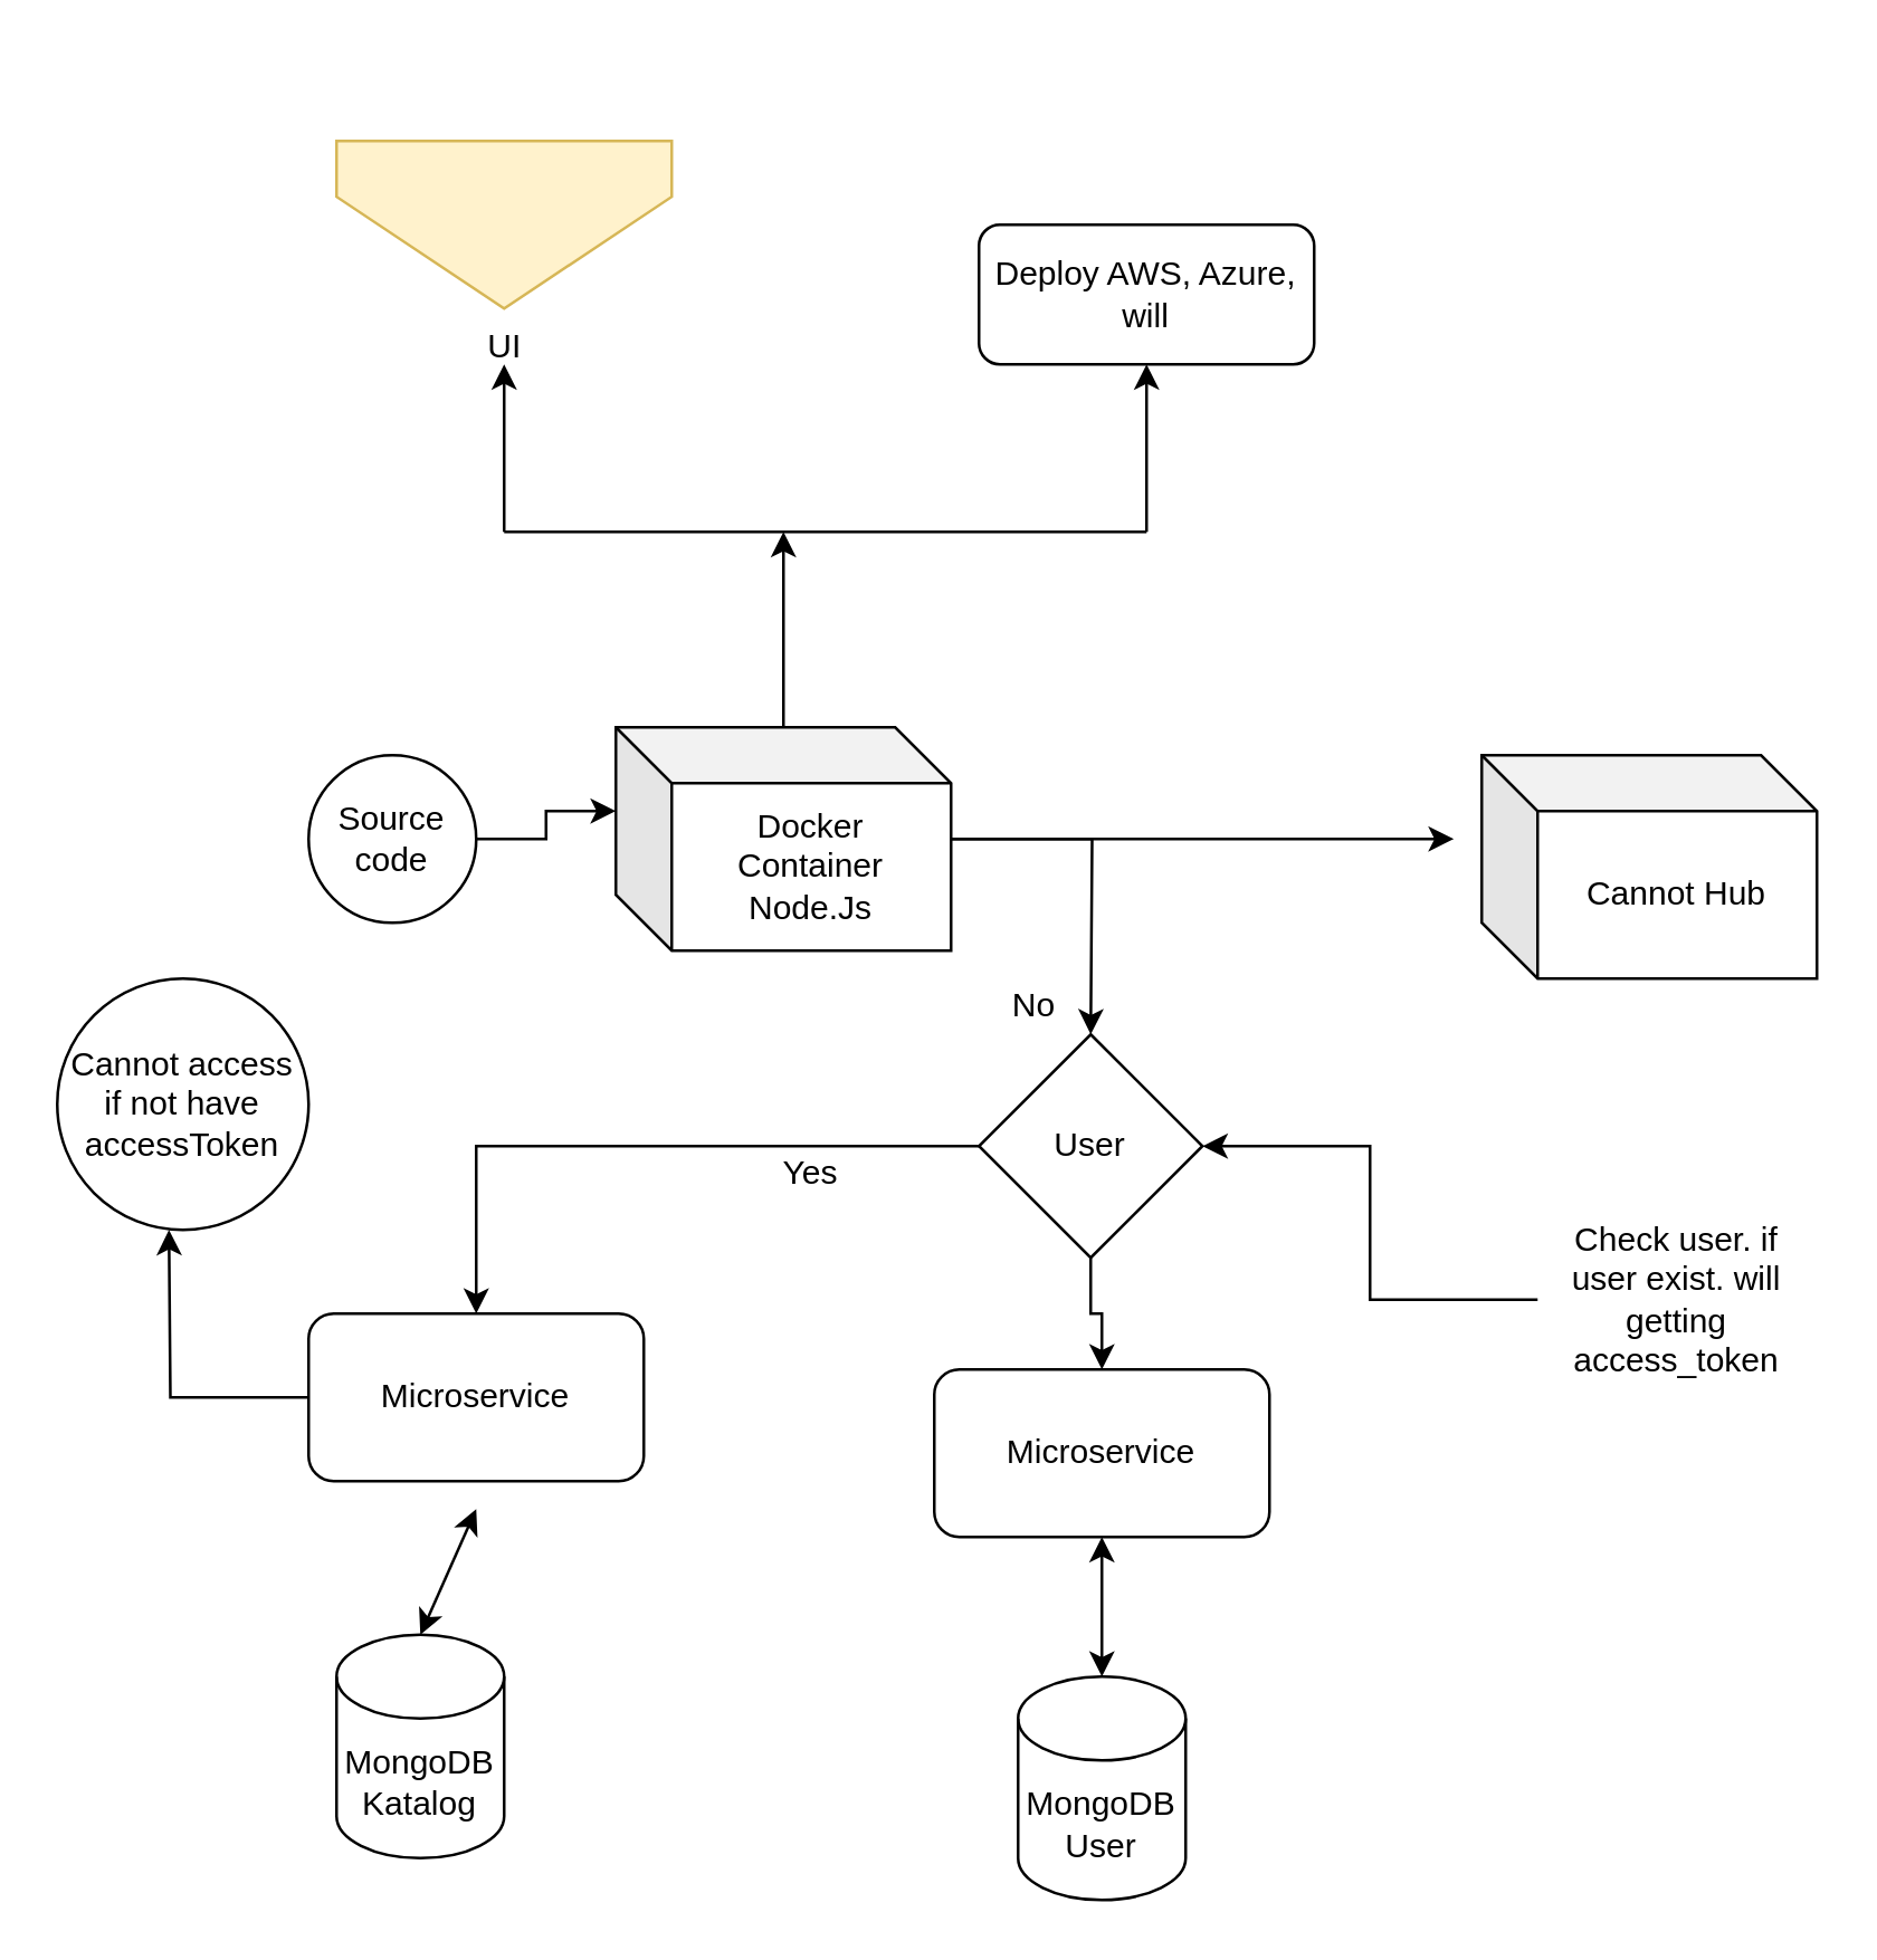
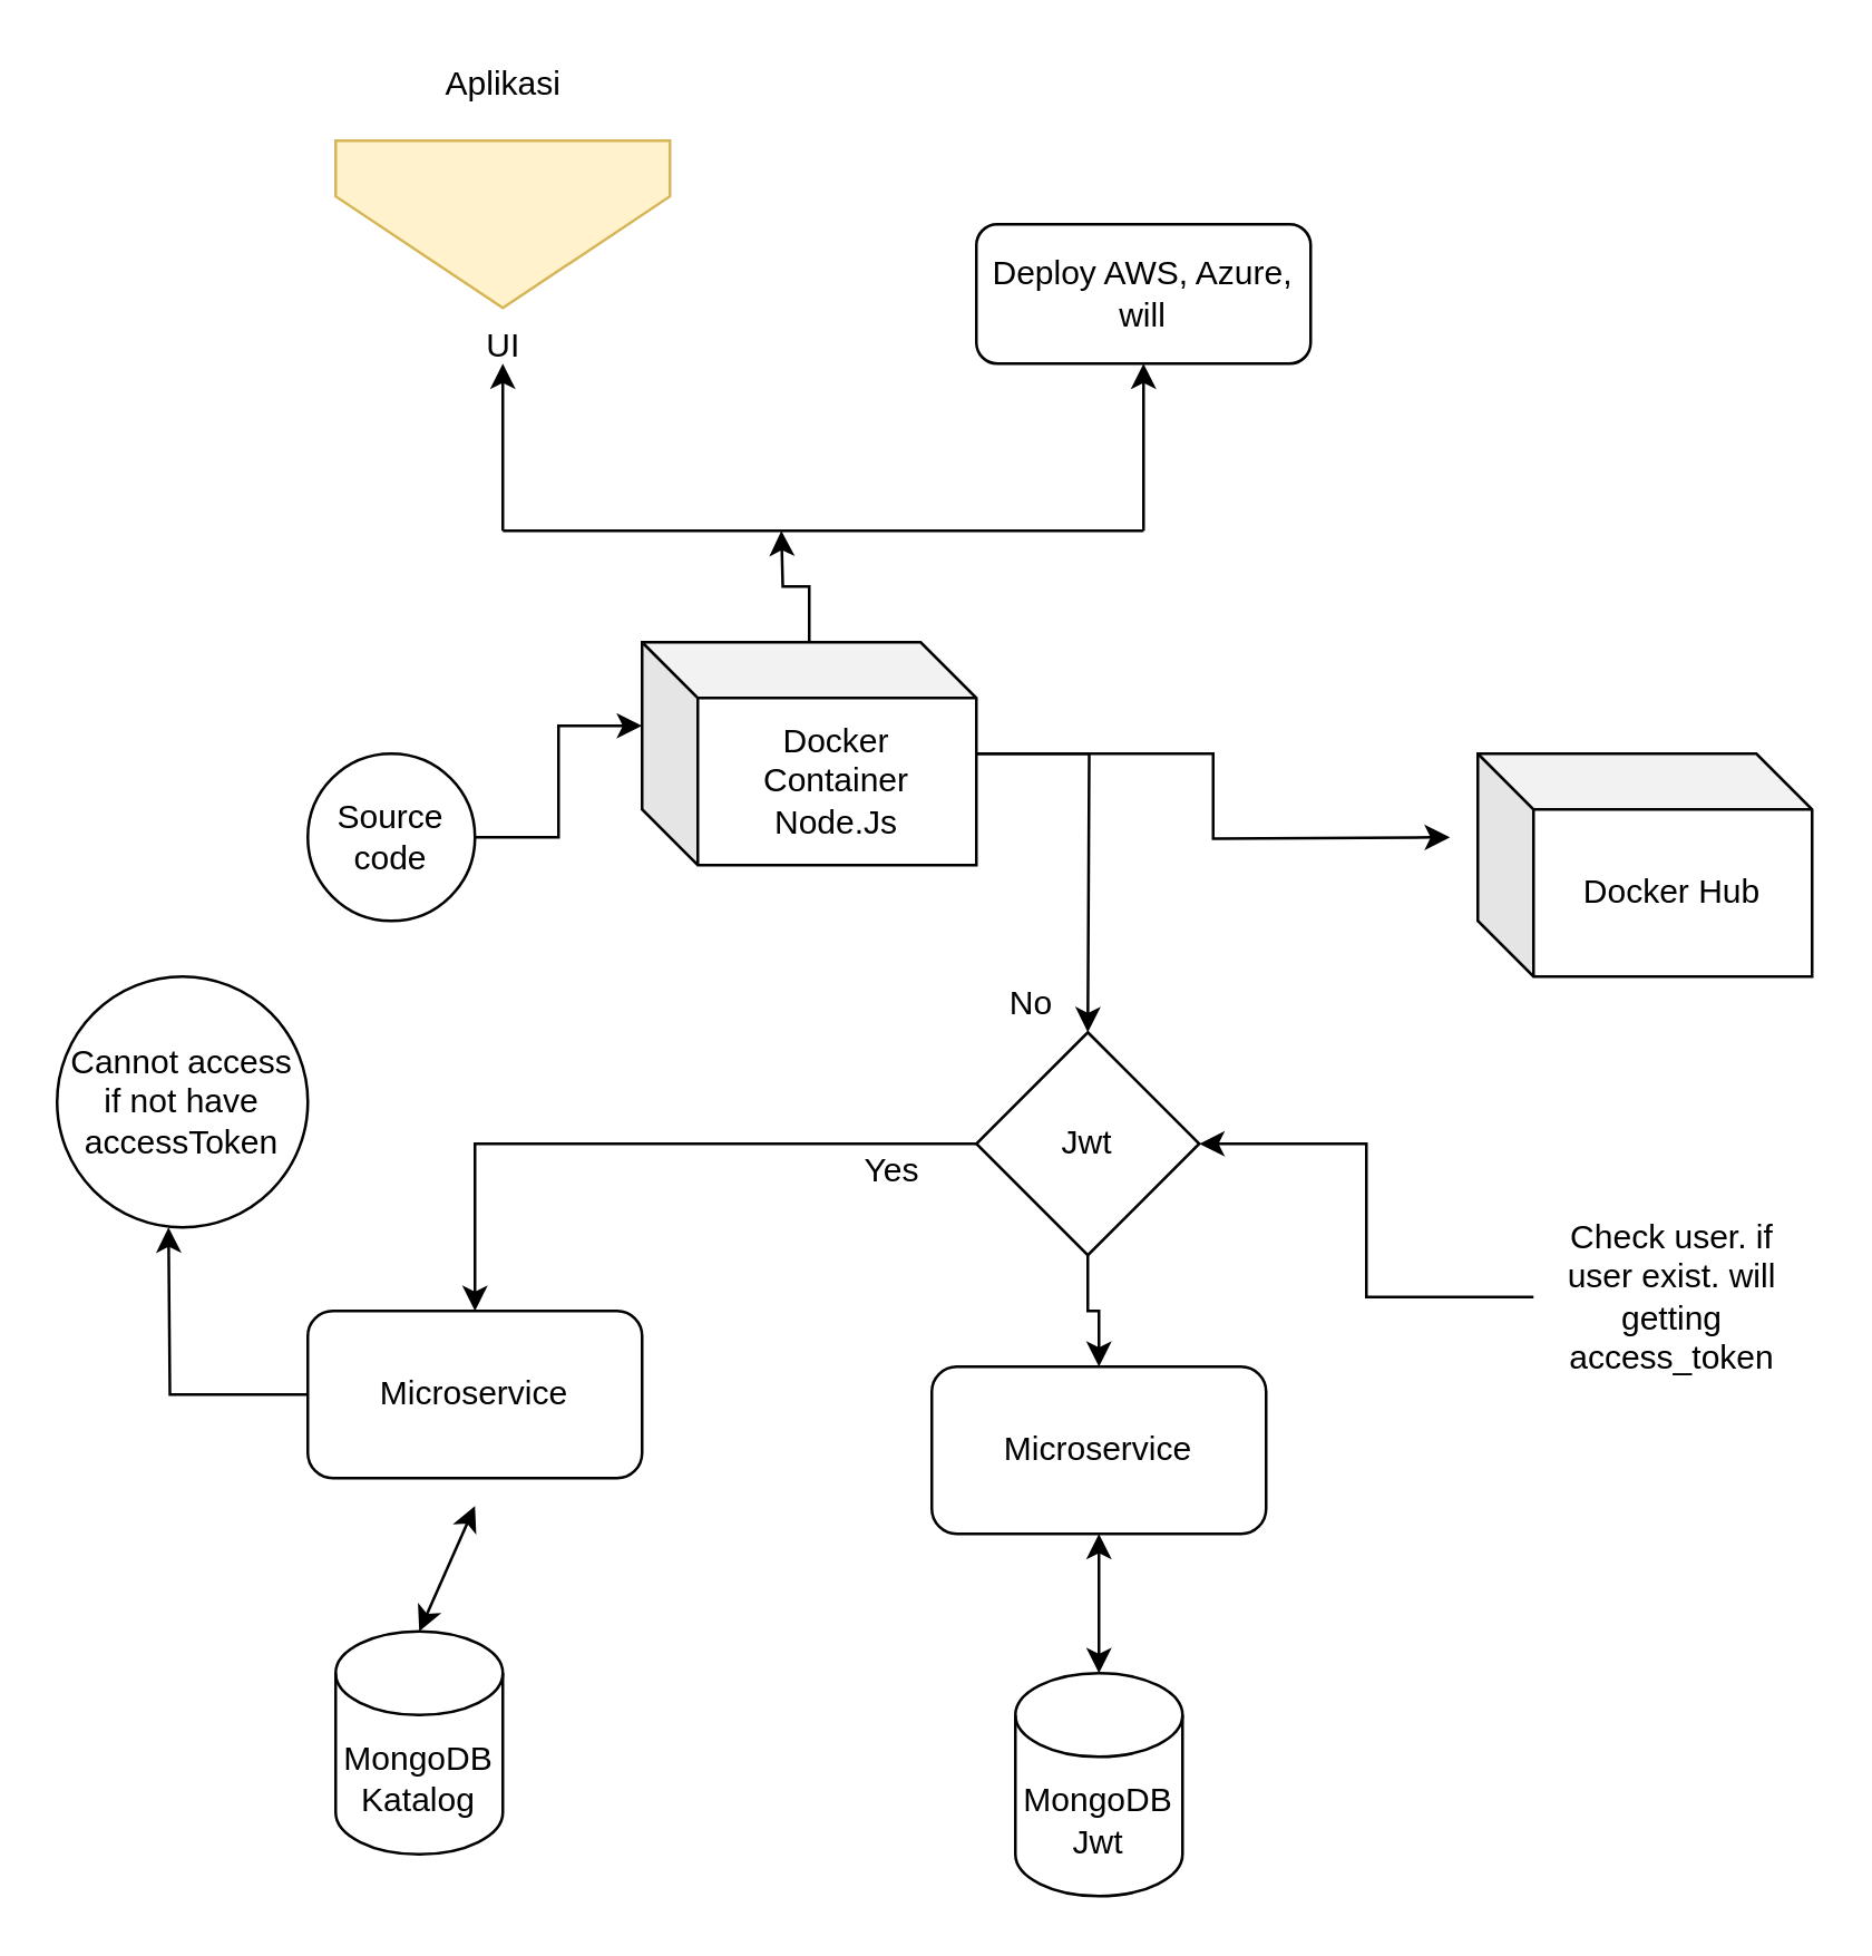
  <mxCell id="0" />
  <mxCell id="1" parent="0" />
  <mxCell id="2" style="edgeStyle=orthogonalEdgeStyle;rounded=0;orthogonalLoop=1;jettySize=auto;html=1;" edge="1" parent="1" source="5"><mxGeometry relative="1" as="geometry"><mxPoint x="280" y="190" as="targetPoint" /></mxGeometry></mxCell>
  <mxCell id="3" style="edgeStyle=orthogonalEdgeStyle;rounded=0;orthogonalLoop=1;jettySize=auto;html=1;" edge="1" parent="1" source="5"><mxGeometry relative="1" as="geometry"><mxPoint x="520" y="300" as="targetPoint" /></mxGeometry></mxCell>
  <mxCell id="4" style="edgeStyle=orthogonalEdgeStyle;rounded=0;orthogonalLoop=1;jettySize=auto;html=1;" edge="1" parent="1" source="5"><mxGeometry relative="1" as="geometry"><mxPoint x="390" y="370" as="targetPoint" /></mxGeometry></mxCell>
- <mxCell id="5" value="&lt;div&gt;Docker &lt;br&gt;&lt;/div&gt;&lt;div&gt;Container Node.Js&lt;br&gt;&lt;/div&gt;" style="shape=cube;whiteSpace=wrap;html=1;boundedLbl=1;backgroundOutline=1;darkOpacity=0.05;darkOpacity2=0.1;" vertex="1" parent="1"><mxGeometry x="220" y="260" width="120" height="80" as="geometry" /></mxCell>
+ <mxCell id="5" value="&lt;div&gt;Docker &lt;br&gt;&lt;/div&gt;&lt;div&gt;Container Node.Js&lt;br&gt;&lt;/div&gt;" style="shape=cube;whiteSpace=wrap;html=1;boundedLbl=1;backgroundOutline=1;darkOpacity=0.05;darkOpacity2=0.1;" vertex="1" parent="1"><mxGeometry x="230" y="230" width="120" height="80" as="geometry" /></mxCell>
  <mxCell id="6" value="" style="endArrow=none;html=1;" edge="1" parent="1"><mxGeometry width="50" height="50" relative="1" as="geometry"><mxPoint x="180" y="190" as="sourcePoint" /><mxPoint x="410" y="190" as="targetPoint" /></mxGeometry></mxCell>
  <mxCell id="7" value="" style="endArrow=classic;html=1;" edge="1" parent="1"><mxGeometry width="50" height="50" relative="1" as="geometry"><mxPoint x="410" y="190" as="sourcePoint" /><mxPoint x="410" y="130" as="targetPoint" /></mxGeometry></mxCell>
  <mxCell id="8" value="" style="endArrow=classic;html=1;" edge="1" parent="1"><mxGeometry width="50" height="50" relative="1" as="geometry"><mxPoint x="180" y="190" as="sourcePoint" /><mxPoint x="180" y="130" as="targetPoint" /></mxGeometry></mxCell>
  <mxCell id="9" style="edgeStyle=orthogonalEdgeStyle;rounded=0;orthogonalLoop=1;jettySize=auto;html=1;" edge="1" parent="1" source="10"><mxGeometry relative="1" as="geometry"><mxPoint x="60" y="440" as="targetPoint" /></mxGeometry></mxCell>
  <mxCell id="10" value="Microservice" style="rounded=1;whiteSpace=wrap;html=1;" vertex="1" parent="1"><mxGeometry x="110" y="470" width="120" height="60" as="geometry" /></mxCell>
  <mxCell id="11" value="Microservice" style="rounded=1;whiteSpace=wrap;html=1;" vertex="1" parent="1"><mxGeometry x="334" y="490" width="120" height="60" as="geometry" /></mxCell>
- <mxCell id="12" value="&lt;div&gt;MongoDB&lt;/div&gt;&lt;div&gt;User&lt;/div&gt;" style="shape=cylinder3;whiteSpace=wrap;html=1;boundedLbl=1;backgroundOutline=1;size=15;" vertex="1" parent="1"><mxGeometry x="364" y="600" width="60" height="80" as="geometry" /></mxCell>
+ <mxCell id="12" value="&lt;div&gt;MongoDB&lt;/div&gt;&lt;div&gt;Jwt&lt;/div&gt;" style="shape=cylinder3;whiteSpace=wrap;html=1;boundedLbl=1;backgroundOutline=1;size=15;" vertex="1" parent="1"><mxGeometry x="364" y="600" width="60" height="80" as="geometry" /></mxCell>
  <mxCell id="13" value="&lt;div&gt;MongoDB&lt;/div&gt;&lt;div&gt;Katalog&lt;br&gt;&lt;/div&gt;" style="shape=cylinder3;whiteSpace=wrap;html=1;boundedLbl=1;backgroundOutline=1;size=15;" vertex="1" parent="1"><mxGeometry x="120" y="585" width="60" height="80" as="geometry" /></mxCell>
  <mxCell id="14" value="" style="endArrow=classic;startArrow=classic;html=1;exitX=0.5;exitY=0;exitDx=0;exitDy=0;exitPerimeter=0;" edge="1" parent="1" source="13"><mxGeometry width="50" height="50" relative="1" as="geometry"><mxPoint x="140" y="590" as="sourcePoint" /><mxPoint x="170" y="540" as="targetPoint" /></mxGeometry></mxCell>
  <mxCell id="15" value="" style="endArrow=classic;startArrow=classic;html=1;exitX=0.5;exitY=0;exitDx=0;exitDy=0;exitPerimeter=0;" edge="1" parent="1" source="12"><mxGeometry width="50" height="50" relative="1" as="geometry"><mxPoint x="180" y="585" as="sourcePoint" /><mxPoint x="394" y="550" as="targetPoint" /></mxGeometry></mxCell>
- <mxCell id="16" value="Cannot Hub" style="shape=cube;whiteSpace=wrap;html=1;boundedLbl=1;backgroundOutline=1;darkOpacity=0.05;darkOpacity2=0.1;" vertex="1" parent="1"><mxGeometry x="530" y="270" width="120" height="80" as="geometry" /></mxCell>
+ <mxCell id="16" value="Docker Hub" style="shape=cube;whiteSpace=wrap;html=1;boundedLbl=1;backgroundOutline=1;darkOpacity=0.05;darkOpacity2=0.1;" vertex="1" parent="1"><mxGeometry x="530" y="270" width="120" height="80" as="geometry" /></mxCell>
  <mxCell id="17" style="edgeStyle=orthogonalEdgeStyle;rounded=0;orthogonalLoop=1;jettySize=auto;html=1;" edge="1" parent="1" source="19" target="11"><mxGeometry relative="1" as="geometry" /></mxCell>
  <mxCell id="18" style="edgeStyle=orthogonalEdgeStyle;rounded=0;orthogonalLoop=1;jettySize=auto;html=1;" edge="1" parent="1" source="19" target="10"><mxGeometry relative="1" as="geometry" /></mxCell>
- <mxCell id="19" value="User" style="rhombus;whiteSpace=wrap;html=1;" vertex="1" parent="1"><mxGeometry x="350" y="370" width="80" height="80" as="geometry" /></mxCell>
+ <mxCell id="19" value="Jwt" style="rhombus;whiteSpace=wrap;html=1;" vertex="1" parent="1"><mxGeometry x="350" y="370" width="80" height="80" as="geometry" /></mxCell>
  <mxCell id="20" style="edgeStyle=orthogonalEdgeStyle;rounded=0;orthogonalLoop=1;jettySize=auto;html=1;entryX=1;entryY=0.5;entryDx=0;entryDy=0;" edge="1" parent="1" source="21" target="19"><mxGeometry relative="1" as="geometry" /></mxCell>
  <mxCell id="21" value="Check user. if user exist. will getting access_token" style="text;html=1;strokeColor=none;fillColor=none;align=center;verticalAlign=middle;whiteSpace=wrap;rounded=0;" vertex="1" parent="1"><mxGeometry x="550" y="430" width="100" height="70" as="geometry" /></mxCell>
  <mxCell id="22" style="edgeStyle=orthogonalEdgeStyle;rounded=0;orthogonalLoop=1;jettySize=auto;html=1;entryX=0;entryY=0;entryDx=0;entryDy=30;entryPerimeter=0;" edge="1" parent="1" source="23" target="5"><mxGeometry relative="1" as="geometry" /></mxCell>
  <mxCell id="23" value="&lt;div&gt;Source &lt;br&gt;&lt;/div&gt;&lt;div&gt;code&lt;/div&gt;" style="ellipse;whiteSpace=wrap;html=1;aspect=fixed;" vertex="1" parent="1"><mxGeometry x="110" y="270" width="60" height="60" as="geometry" /></mxCell>
  <mxCell id="24" value="Deploy AWS, Azure, will" style="rounded=1;whiteSpace=wrap;html=1;" vertex="1" parent="1"><mxGeometry x="350" y="80" width="120" height="50" as="geometry" /></mxCell>
- <mxCell id="26" value="&lt;div&gt;Yes&lt;/div&gt;" style="text;html=1;strokeColor=none;fillColor=none;align=center;verticalAlign=middle;whiteSpace=wrap;rounded=0;" vertex="1" parent="1"><mxGeometry x="270" y="410" width="40" height="20" as="geometry" /></mxCell>
+ <mxCell id="25" value="Aplikasi" style="text;html=1;align=center;verticalAlign=middle;resizable=0;points=[];autosize=1;strokeColor=none;" vertex="1" parent="1"><mxGeometry x="150" y="20" width="60" height="20" as="geometry" /></mxCell>
+ <mxCell id="26" value="&lt;div&gt;Yes&lt;/div&gt;" style="text;html=1;strokeColor=none;fillColor=none;align=center;verticalAlign=middle;whiteSpace=wrap;rounded=0;" vertex="1" parent="1"><mxGeometry x="300" y="410" width="40" height="20" as="geometry" /></mxCell>
  <mxCell id="27" value="&lt;div&gt;No&lt;/div&gt;" style="text;html=1;strokeColor=none;fillColor=none;align=center;verticalAlign=middle;whiteSpace=wrap;rounded=0;" vertex="1" parent="1"><mxGeometry x="350" y="350" width="40" height="20" as="geometry" /></mxCell>
  <mxCell id="28" value="UI" style="verticalLabelPosition=bottom;verticalAlign=top;html=1;shape=offPageConnector;rounded=0;size=0.667;fillColor=#fff2cc;strokeColor=#d6b656;" vertex="1" parent="1"><mxGeometry x="120" y="50" width="120" height="60" as="geometry" /></mxCell>
  <mxCell id="29" value="Cannot access if not have accessToken" style="ellipse;whiteSpace=wrap;html=1;aspect=fixed;" vertex="1" parent="1"><mxGeometry x="20" y="350" width="90" height="90" as="geometry" /></mxCell>
